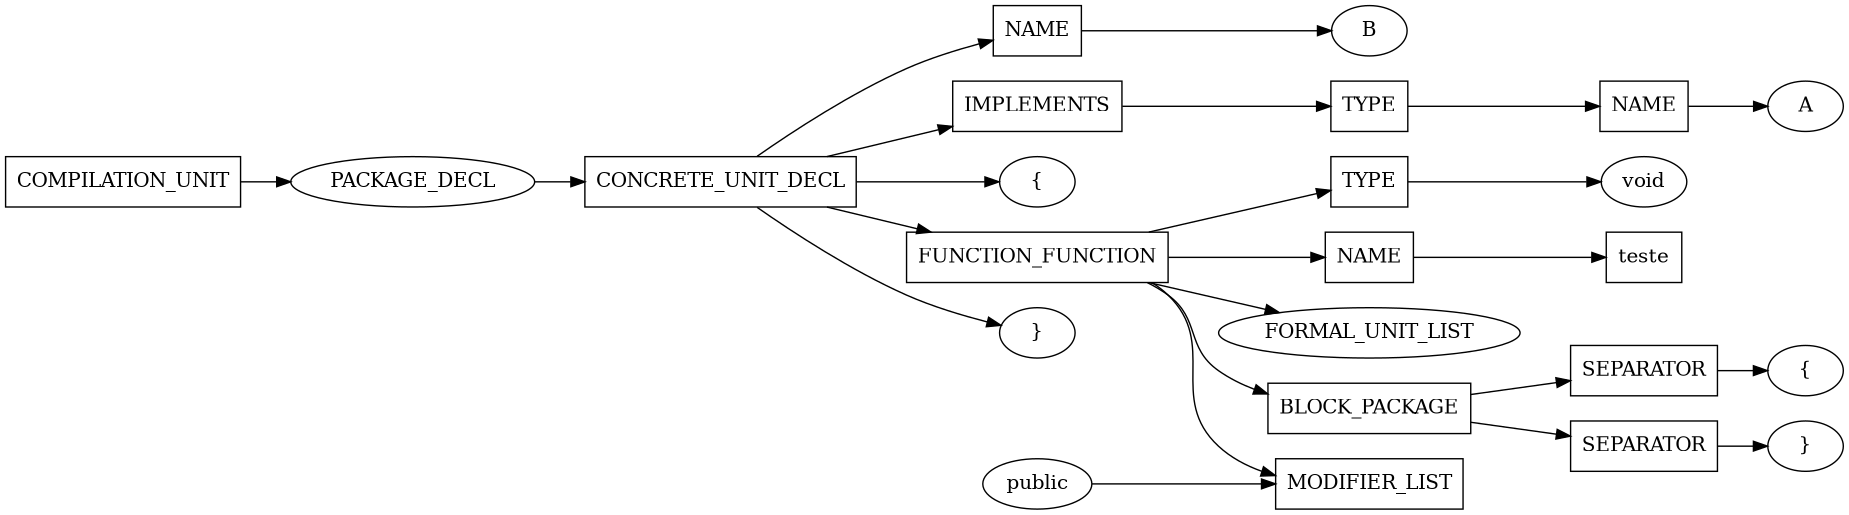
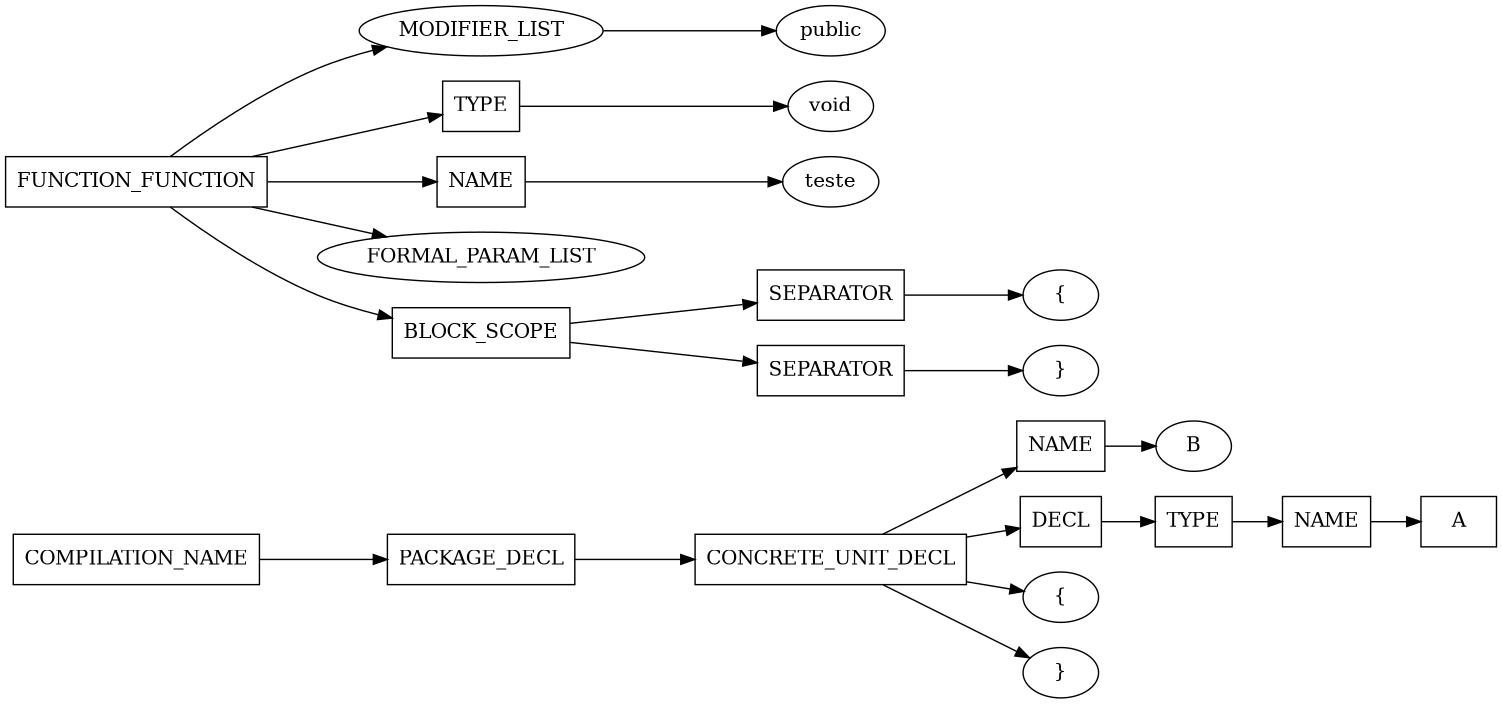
  digraph {
    rankdir=LR
    splines=TRUE
    node [shape=rectangle]
-   n1 [label=COMPILATION_UNIT]
-   n2 [label=PACKAGE_DECL shape=ellipse]
+   n1 [label=COMPILATION_NAME]
+   n2 [label=PACKAGE_DECL]
    n3 [label=CONCRETE_UNIT_DECL]
    n4 [label=NAME]
-   n5 [label=IMPLEMENTS]
+   n5 [label=DECL]
    n6 [label="{" shape=ellipse]
    n7 [label=FUNCTION_FUNCTION]
    n8 [label="}" shape=ellipse]
    n9 [label=B shape=ellipse]
    n10 [label=TYPE]
-   n11 [label=MODIFIER_LIST]
+   n11 [label=MODIFIER_LIST shape=ellipse]
    n12 [label=TYPE]
    n13 [label=NAME]
-   n14 [label=FORMAL_UNIT_LIST shape=ellipse]
-   n15 [label=BLOCK_PACKAGE]
+   n14 [label=FORMAL_PARAM_LIST shape=ellipse]
+   n15 [label=BLOCK_SCOPE]
    n16 [label=NAME]
-   n17 [label=A shape=ellipse]
+   n17 [label=A shape=box]
    n18 [label=public shape=ellipse]
    n19 [label=void shape=ellipse]
-   n20 [label=teste shape=box]
+   n20 [label=teste shape=ellipse]
    n21 [label=SEPARATOR]
    n22 [label=SEPARATOR]
    n23 [label="{" shape=ellipse]
    n24 [label="}" shape=ellipse]
    n1 -> n2
    n2 -> n3
    n3 -> n4
    n3 -> n5
    n3 -> n6
-   n3 -> n7
    n3 -> n8
    n4 -> n9
    n5 -> n10
    n7 -> n11
    n7 -> n12
    n7 -> n13
    n7 -> n14
    n7 -> n15
    n10 -> n16
-   n18 -> n11
+   n11 -> n18
    n12 -> n19
    n13 -> n20
    n15 -> n21
    n15 -> n22
    n16 -> n17
    n21 -> n23
    n22 -> n24
  }
